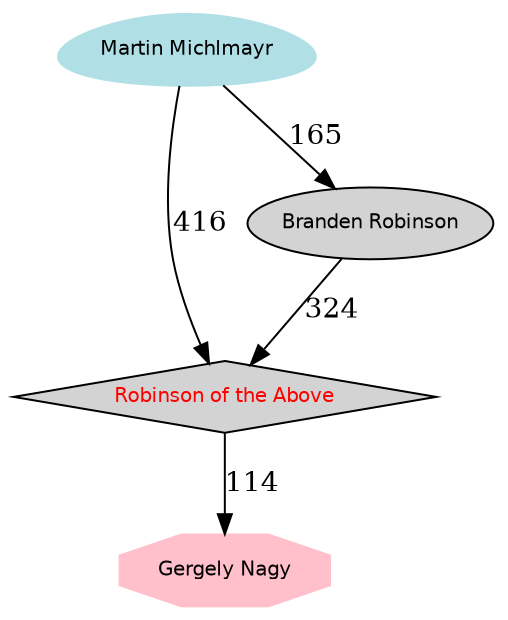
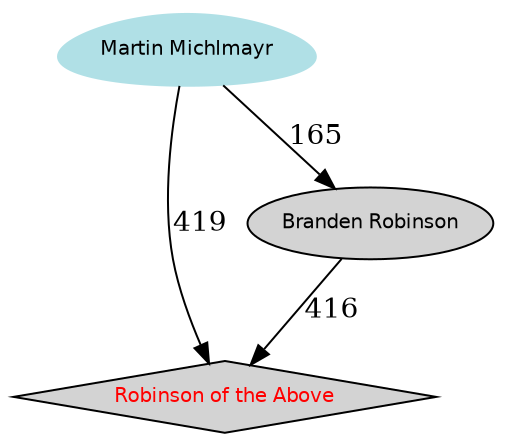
  digraph {
    node [fontname=Helvetica fontsize=10 style=filled]
    edge [weight=3]
-   "Gergely Nagy" [color=pink shape=octagon]
    n2 [fontcolor=Red label="Robinson of the Above" shape=diamond]
    "Branden Robinson"
    "Martin Michlmayr" [color=powderblue fontcolor="Navy Blue" shape=egg]
-   n2 -> "Gergely Nagy" [label=114 weight=5]
-   "Branden Robinson" -> n2 [label=324]
-   "Martin Michlmayr" -> n2 [label=416]
+   "Branden Robinson" -> n2 [label=416]
+   "Martin Michlmayr" -> n2 [label=419]
    "Martin Michlmayr" -> "Branden Robinson" [label=165]
  }
